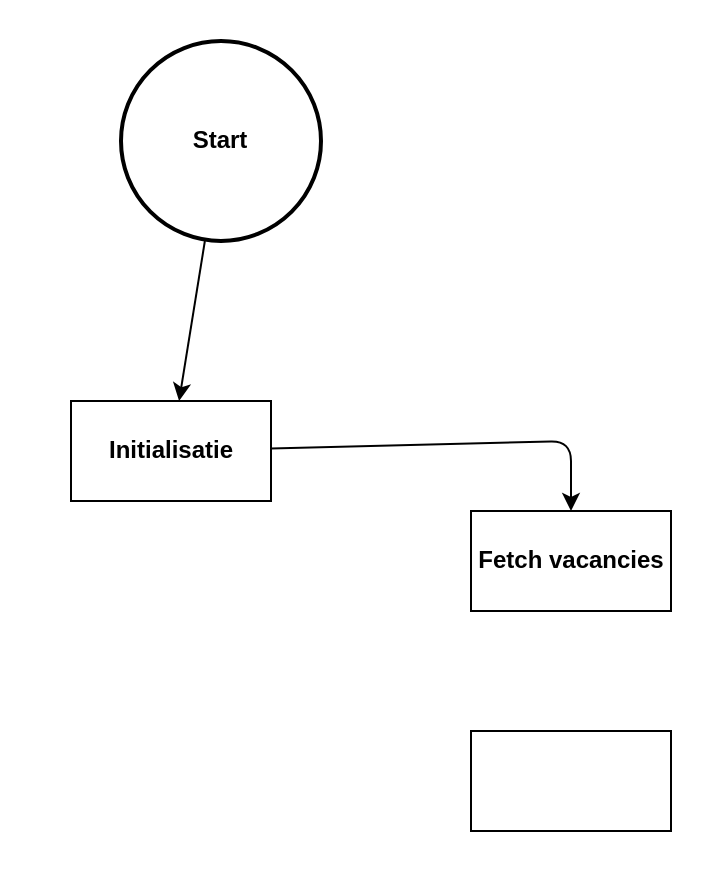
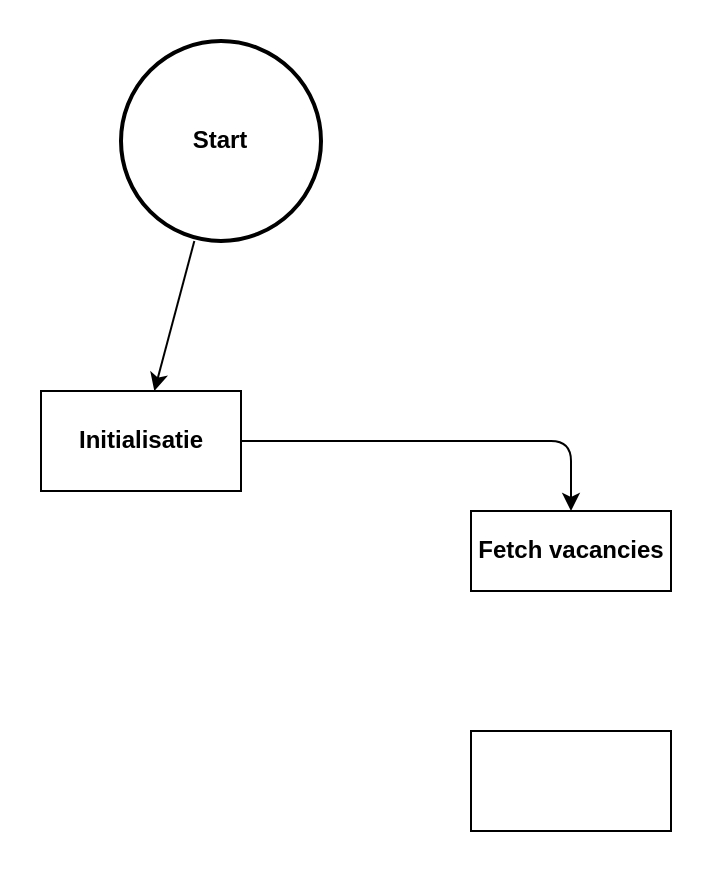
  <mxCell id="0" />
  <mxCell id="1" parent="0" />
  <mxCell id="2" style="edgeStyle=none;html=1;" edge="1" parent="1" source="3" target="5"><mxGeometry relative="1" as="geometry" /></mxCell>
  <mxCell id="3" value="&lt;b&gt;Start&lt;/b&gt;" style="strokeWidth=2;html=1;shape=mxgraph.flowchart.start_2;whiteSpace=wrap;" vertex="1" parent="1"><mxGeometry x="60" y="20" width="100" height="100" as="geometry" /></mxCell>
  <mxCell id="4" style="edgeStyle=none;html=1;entryX=0.5;entryY=0;entryDx=0;entryDy=0;" edge="1" parent="1" source="5" target="6"><mxGeometry relative="1" as="geometry"><Array as="points"><mxPoint x="285" y="220" /></Array></mxGeometry></mxCell>
- <mxCell id="5" value="&lt;b&gt;Initialisatie&lt;/b&gt;" style="html=1;dashed=0;whitespace=wrap;" vertex="1" parent="1"><mxGeometry x="35" y="200" width="100" height="50" as="geometry" /></mxCell>
- <mxCell id="6" value="&lt;b&gt;Fetch vacancies&lt;/b&gt;" style="html=1;dashed=0;whitespace=wrap;" vertex="1" parent="1"><mxGeometry x="235" y="255" width="100" height="50" as="geometry" /></mxCell>
+ <mxCell id="5" value="&lt;b&gt;Initialisatie&lt;/b&gt;" style="html=1;dashed=0;whitespace=wrap;" vertex="1" parent="1"><mxGeometry x="20" y="195" width="100" height="50" as="geometry" /></mxCell>
+ <mxCell id="6" value="&lt;b&gt;Fetch vacancies&lt;/b&gt;" style="html=1;dashed=0;whitespace=wrap;" vertex="1" parent="1"><mxGeometry x="235" y="255" width="100" height="40" as="geometry" /></mxCell>
  <mxCell id="7" value="" style="html=1;dashed=0;whitespace=wrap;" vertex="1" parent="1"><mxGeometry x="235" y="365" width="100" height="50" as="geometry" /></mxCell>
